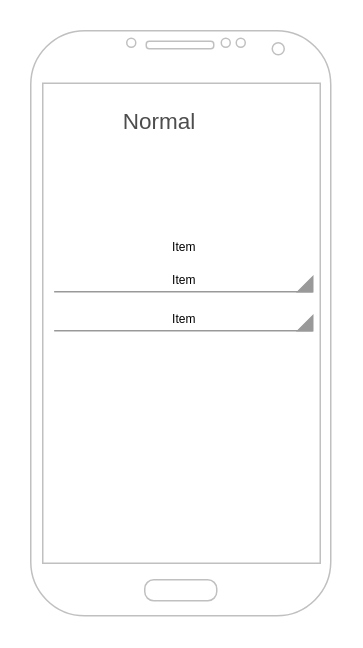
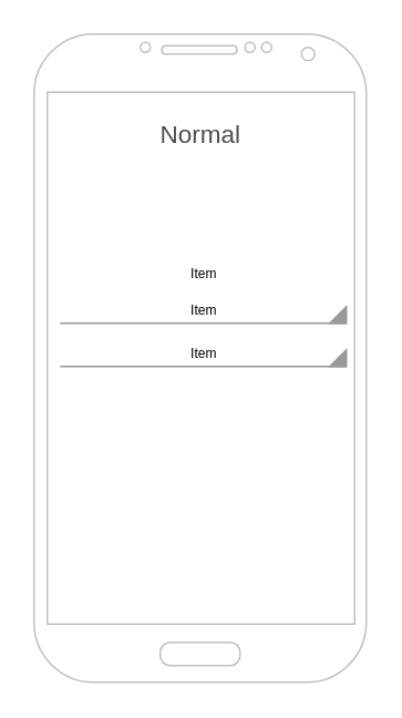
  <mxCell id="0" />
  <mxCell id="1" parent="0" />
  <mxCell id="2" value="" style="verticalLabelPosition=bottom;verticalAlign=top;html=1;shadow=0;dashed=0;strokeWidth=1;shape=mxgraph.android.phone2;strokeColor=#c0c0c0;" vertex="1" parent="1"><mxGeometry x="20" y="20" width="200" height="390" as="geometry" /></mxCell>
- <mxCell id="3" value="Normal" style="whiteSpace=wrap;html=1;shadow=0;dashed=0;fontSize=15;align=center;fillColor=#FFFFFF;strokeColor=#FFFFFF;fontColor=#4D4D4D;" vertex="1" parent="1"><mxGeometry x="35.6" y="64" width="140" height="32" as="geometry" /></mxCell>
+ <mxCell id="3" value="Normal" style="whiteSpace=wrap;html=1;shadow=0;dashed=0;fontSize=15;align=center;fillColor=#FFFFFF;strokeColor=#FFFFFF;fontColor=#4D4D4D;" vertex="1" parent="1"><mxGeometry x="35.6" y="64" width="168.8" height="32" as="geometry" /></mxCell>
  <mxCell id="4" value="Item" style="strokeWidth=1;html=1;shadow=0;dashed=0;shape=mxgraph.android.spinner2;align=center;fillColor=#ffffff;strokeColor=none;verticalAlign=bottom;fontSize=8;gradientColor=none;" vertex="1" parent="1"><mxGeometry x="35.6" y="144" width="172.4" height="28" as="geometry" /></mxCell>
  <mxCell id="5" value="Item" style="strokeWidth=1;html=1;shadow=0;dashed=0;shape=mxgraph.android.spinner2;align=center;fillColor=#999999;strokeColor=#999999;verticalAlign=bottom;fontSize=8;" vertex="1" parent="1"><mxGeometry x="35.6" y="184" width="172.4" height="10" as="geometry" /></mxCell>
  <mxCell id="6" value="Item" style="strokeWidth=1;html=1;shadow=0;dashed=0;shape=mxgraph.android.spinner2;align=center;fillColor=#999999;strokeColor=#999999;verticalAlign=bottom;fontSize=8;" vertex="1" parent="1"><mxGeometry x="35.6" y="210" width="172.4" height="10" as="geometry" /></mxCell>
